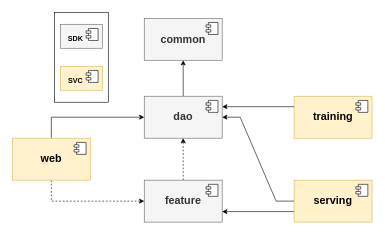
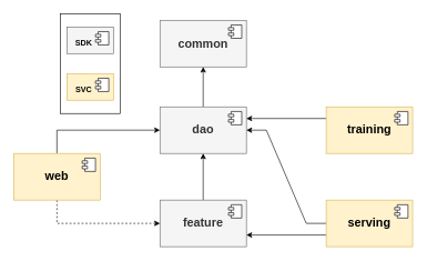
  <mxCell id="0" />
  <mxCell id="1" parent="0" />
  <mxCell id="2" value="" style="rounded=0;whiteSpace=wrap;html=1;" vertex="1" parent="1"><mxGeometry x="90" y="20" width="90" height="150" as="geometry" /></mxCell>
  <mxCell id="3" value="&lt;font style=&quot;font-size: 18px;&quot;&gt;&lt;b&gt;common&lt;/b&gt;&lt;/font&gt;" style="html=1;dropTarget=0;whiteSpace=wrap;fillColor=#f5f5f5;fontColor=#333333;strokeColor=#666666;" vertex="1" parent="1"><mxGeometry x="240" y="30" width="130" height="70" as="geometry" /></mxCell>
  <mxCell id="4" value="" style="shape=module;jettyWidth=8;jettyHeight=4;" vertex="1" parent="3"><mxGeometry x="1" width="20" height="20" relative="1" as="geometry"><mxPoint x="-27" y="7" as="offset" /></mxGeometry></mxCell>
  <mxCell id="5" style="edgeStyle=orthogonalEdgeStyle;rounded=0;orthogonalLoop=1;jettySize=auto;html=1;exitX=0.5;exitY=0;exitDx=0;exitDy=0;entryX=0.5;entryY=1;entryDx=0;entryDy=0;" edge="1" parent="1" source="6" target="3"><mxGeometry relative="1" as="geometry" /></mxCell>
  <mxCell id="6" value="&lt;font style=&quot;font-size: 18px;&quot;&gt;&lt;b&gt;dao&lt;/b&gt;&lt;/font&gt;" style="html=1;dropTarget=0;whiteSpace=wrap;fillColor=#f5f5f5;fontColor=#333333;strokeColor=#666666;" vertex="1" parent="1"><mxGeometry x="240" y="160" width="130" height="70" as="geometry" /></mxCell>
  <mxCell id="7" value="" style="shape=module;jettyWidth=8;jettyHeight=4;" vertex="1" parent="6"><mxGeometry x="1" width="20" height="20" relative="1" as="geometry"><mxPoint x="-27" y="7" as="offset" /></mxGeometry></mxCell>
- <mxCell id="8" style="edgeStyle=orthogonalEdgeStyle;rounded=0;orthogonalLoop=1;jettySize=auto;html=1;exitX=0.5;exitY=0;exitDx=0;exitDy=0;entryX=0.5;entryY=1;entryDx=0;entryDy=0;dashed=1;" edge="1" parent="1" source="9" target="6"><mxGeometry relative="1" as="geometry" /></mxCell>
+ <mxCell id="8" style="edgeStyle=orthogonalEdgeStyle;rounded=0;orthogonalLoop=1;jettySize=auto;html=1;exitX=0.5;exitY=0;exitDx=0;exitDy=0;entryX=0.5;entryY=1;entryDx=0;entryDy=0;dashed=0;" edge="1" parent="1" source="9" target="6"><mxGeometry relative="1" as="geometry" /></mxCell>
  <mxCell id="9" value="&lt;font style=&quot;font-size: 18px;&quot;&gt;&lt;b&gt;feature&lt;/b&gt;&lt;/font&gt;" style="html=1;dropTarget=0;whiteSpace=wrap;fillColor=#f5f5f5;fontColor=#333333;strokeColor=#666666;" vertex="1" parent="1"><mxGeometry x="240" y="300" width="130" height="70" as="geometry" /></mxCell>
  <mxCell id="10" value="" style="shape=module;jettyWidth=8;jettyHeight=4;" vertex="1" parent="9"><mxGeometry x="1" width="20" height="20" relative="1" as="geometry"><mxPoint x="-27" y="7" as="offset" /></mxGeometry></mxCell>
  <mxCell id="11" style="edgeStyle=orthogonalEdgeStyle;rounded=0;orthogonalLoop=1;jettySize=auto;html=1;exitX=0.5;exitY=0;exitDx=0;exitDy=0;" edge="1" parent="1" source="13" target="6"><mxGeometry relative="1" as="geometry" /></mxCell>
  <mxCell id="12" style="edgeStyle=orthogonalEdgeStyle;rounded=0;orthogonalLoop=1;jettySize=auto;html=1;exitX=0.5;exitY=1;exitDx=0;exitDy=0;dashed=1;" edge="1" parent="1" source="13" target="9"><mxGeometry relative="1" as="geometry" /></mxCell>
  <mxCell id="13" value="&lt;font style=&quot;font-size: 18px;&quot;&gt;&lt;b&gt;web&lt;/b&gt;&lt;/font&gt;" style="html=1;dropTarget=0;whiteSpace=wrap;fillColor=#fff2cc;strokeColor=#d6b656;" vertex="1" parent="1"><mxGeometry x="20" y="230" width="130" height="70" as="geometry" /></mxCell>
  <mxCell id="14" value="" style="shape=module;jettyWidth=8;jettyHeight=4;" vertex="1" parent="13"><mxGeometry x="1" width="20" height="20" relative="1" as="geometry"><mxPoint x="-27" y="7" as="offset" /></mxGeometry></mxCell>
  <mxCell id="15" style="edgeStyle=orthogonalEdgeStyle;rounded=0;orthogonalLoop=1;jettySize=auto;html=1;exitX=0;exitY=0.25;exitDx=0;exitDy=0;entryX=1;entryY=0.25;entryDx=0;entryDy=0;" edge="1" parent="1" source="16" target="6"><mxGeometry relative="1" as="geometry" /></mxCell>
  <mxCell id="16" value="&lt;font style=&quot;font-size: 18px;&quot;&gt;&lt;b&gt;training&lt;/b&gt;&lt;/font&gt;" style="html=1;dropTarget=0;whiteSpace=wrap;fillColor=#fff2cc;strokeColor=#d6b656;" vertex="1" parent="1"><mxGeometry x="490" y="160" width="130" height="70" as="geometry" /></mxCell>
  <mxCell id="17" value="" style="shape=module;jettyWidth=8;jettyHeight=4;" vertex="1" parent="16"><mxGeometry x="1" width="20" height="20" relative="1" as="geometry"><mxPoint x="-27" y="7" as="offset" /></mxGeometry></mxCell>
  <mxCell id="18" style="edgeStyle=entityRelationEdgeStyle;rounded=0;orthogonalLoop=1;jettySize=auto;html=1;exitX=0;exitY=0.5;exitDx=0;exitDy=0;entryX=1;entryY=0.5;entryDx=0;entryDy=0;" edge="1" parent="1" source="20" target="6"><mxGeometry relative="1" as="geometry" /></mxCell>
  <mxCell id="19" style="edgeStyle=orthogonalEdgeStyle;rounded=0;orthogonalLoop=1;jettySize=auto;html=1;exitX=0;exitY=0.75;exitDx=0;exitDy=0;entryX=1;entryY=0.75;entryDx=0;entryDy=0;" edge="1" parent="1" source="20" target="9"><mxGeometry relative="1" as="geometry" /></mxCell>
  <mxCell id="20" value="&lt;span style=&quot;font-size: 18px;&quot;&gt;&lt;b&gt;serving&lt;/b&gt;&lt;/span&gt;" style="html=1;dropTarget=0;whiteSpace=wrap;fillColor=#fff2cc;strokeColor=#d6b656;" vertex="1" parent="1"><mxGeometry x="490" y="300" width="130" height="70" as="geometry" /></mxCell>
  <mxCell id="21" value="" style="shape=module;jettyWidth=8;jettyHeight=4;" vertex="1" parent="20"><mxGeometry x="1" width="20" height="20" relative="1" as="geometry"><mxPoint x="-27" y="7" as="offset" /></mxGeometry></mxCell>
  <mxCell id="22" value="" style="html=1;dropTarget=0;whiteSpace=wrap;fillColor=#f5f5f5;fontColor=#333333;strokeColor=#666666;" vertex="1" parent="1"><mxGeometry x="100" y="40" width="70" height="40" as="geometry" /></mxCell>
  <mxCell id="23" value="" style="shape=module;jettyWidth=8;jettyHeight=4;" vertex="1" parent="22"><mxGeometry x="1" width="20" height="20" relative="1" as="geometry"><mxPoint x="-27" y="7" as="offset" /></mxGeometry></mxCell>
  <mxCell id="24" value="" style="html=1;dropTarget=0;whiteSpace=wrap;fillColor=#fff2cc;strokeColor=#d6b656;" vertex="1" parent="1"><mxGeometry x="100" y="110" width="70" height="40" as="geometry" /></mxCell>
  <mxCell id="25" value="" style="shape=module;jettyWidth=8;jettyHeight=4;" vertex="1" parent="24"><mxGeometry x="1" width="20" height="20" relative="1" as="geometry"><mxPoint x="-27" y="7" as="offset" /></mxGeometry></mxCell>
  <mxCell id="26" value="&lt;b&gt;SDK&lt;/b&gt;" style="text;html=1;align=center;verticalAlign=middle;resizable=0;points=[];autosize=1;strokeColor=none;fillColor=none;" vertex="1" parent="1"><mxGeometry x="100" y="50" width="50" height="30" as="geometry" /></mxCell>
  <mxCell id="27" value="&lt;b&gt;SVC&lt;/b&gt;" style="text;html=1;align=center;verticalAlign=middle;resizable=0;points=[];autosize=1;strokeColor=none;fillColor=none;" vertex="1" parent="1"><mxGeometry x="100" y="120" width="50" height="30" as="geometry" /></mxCell>
